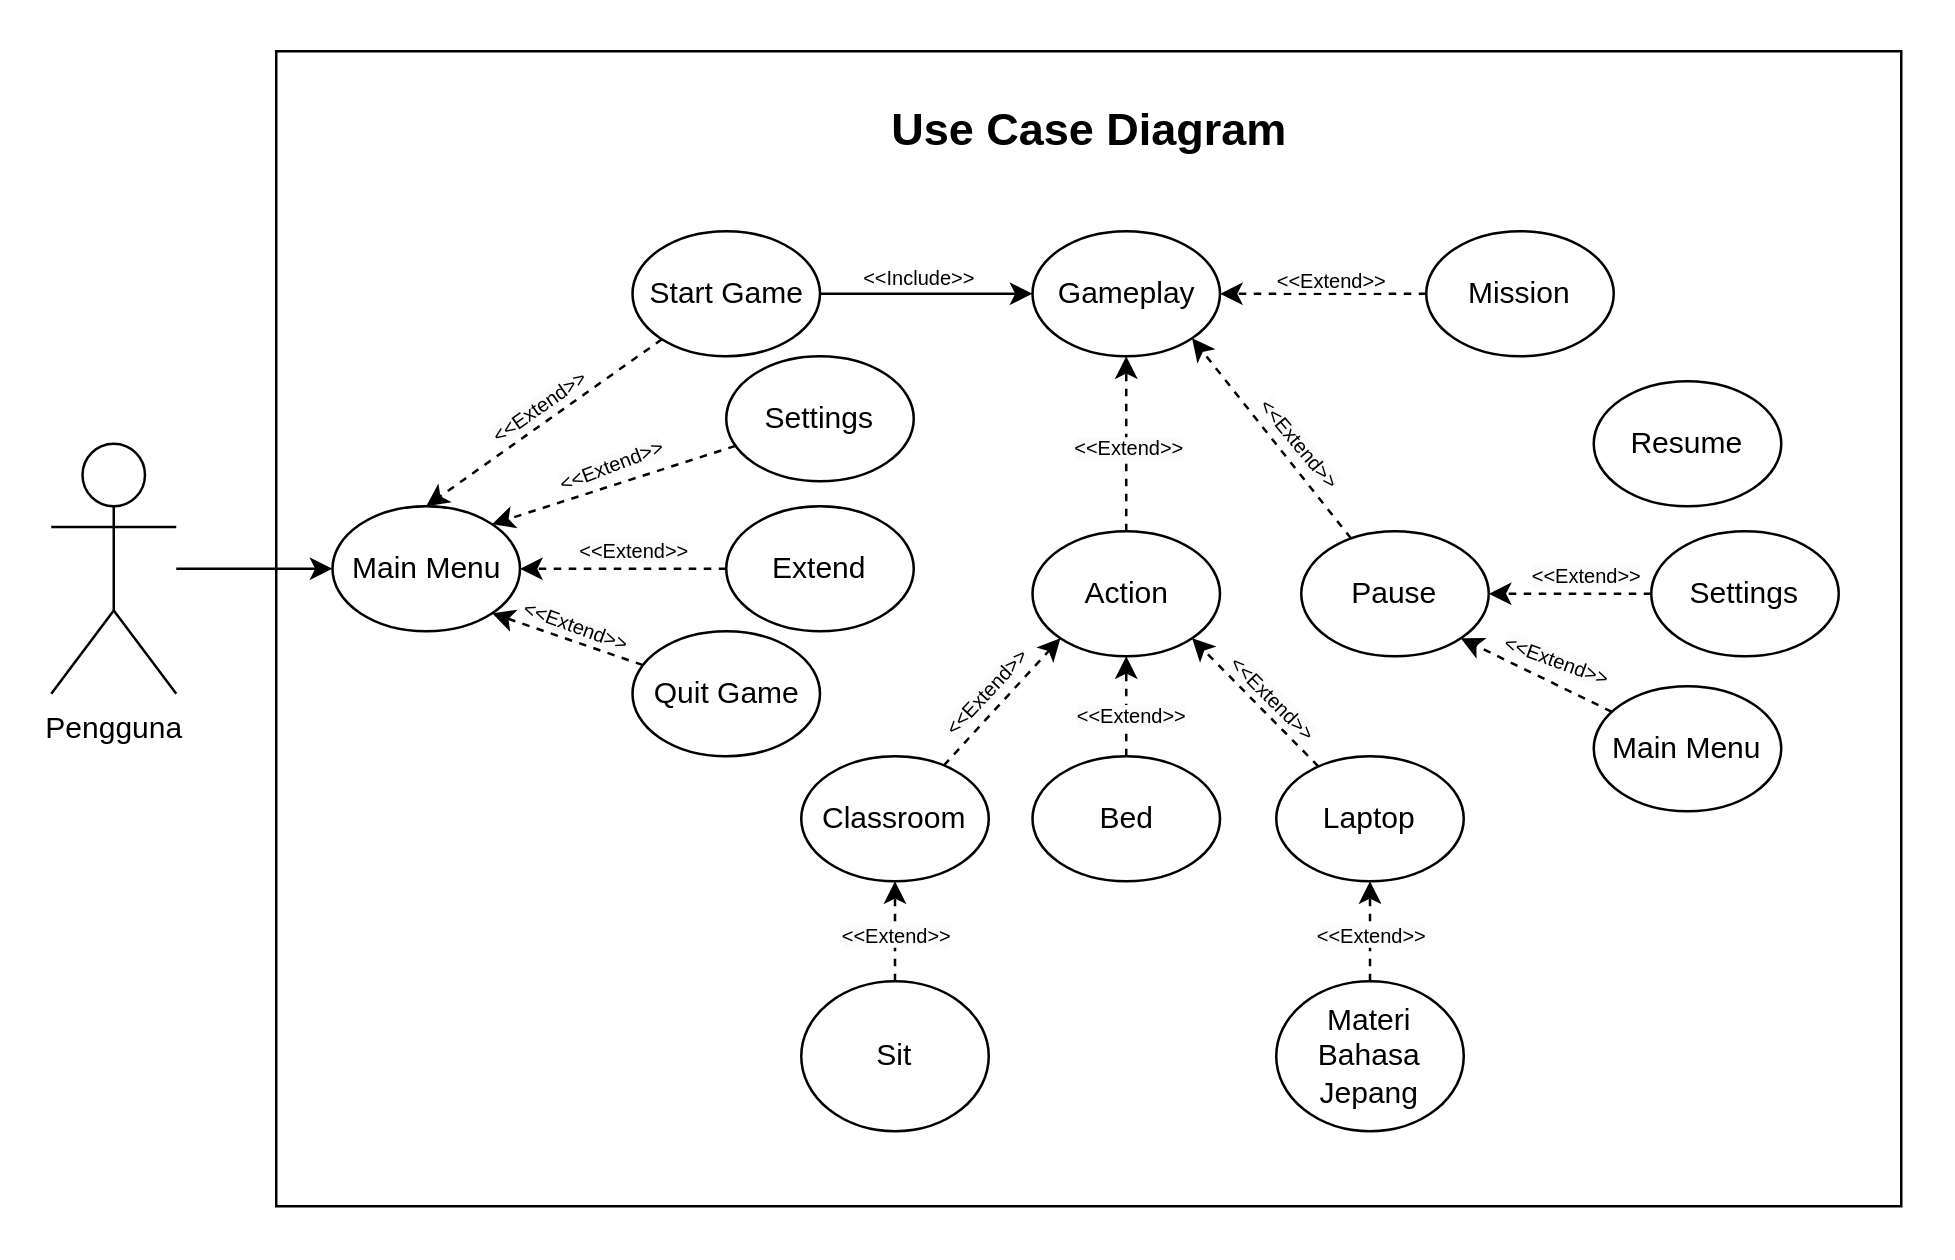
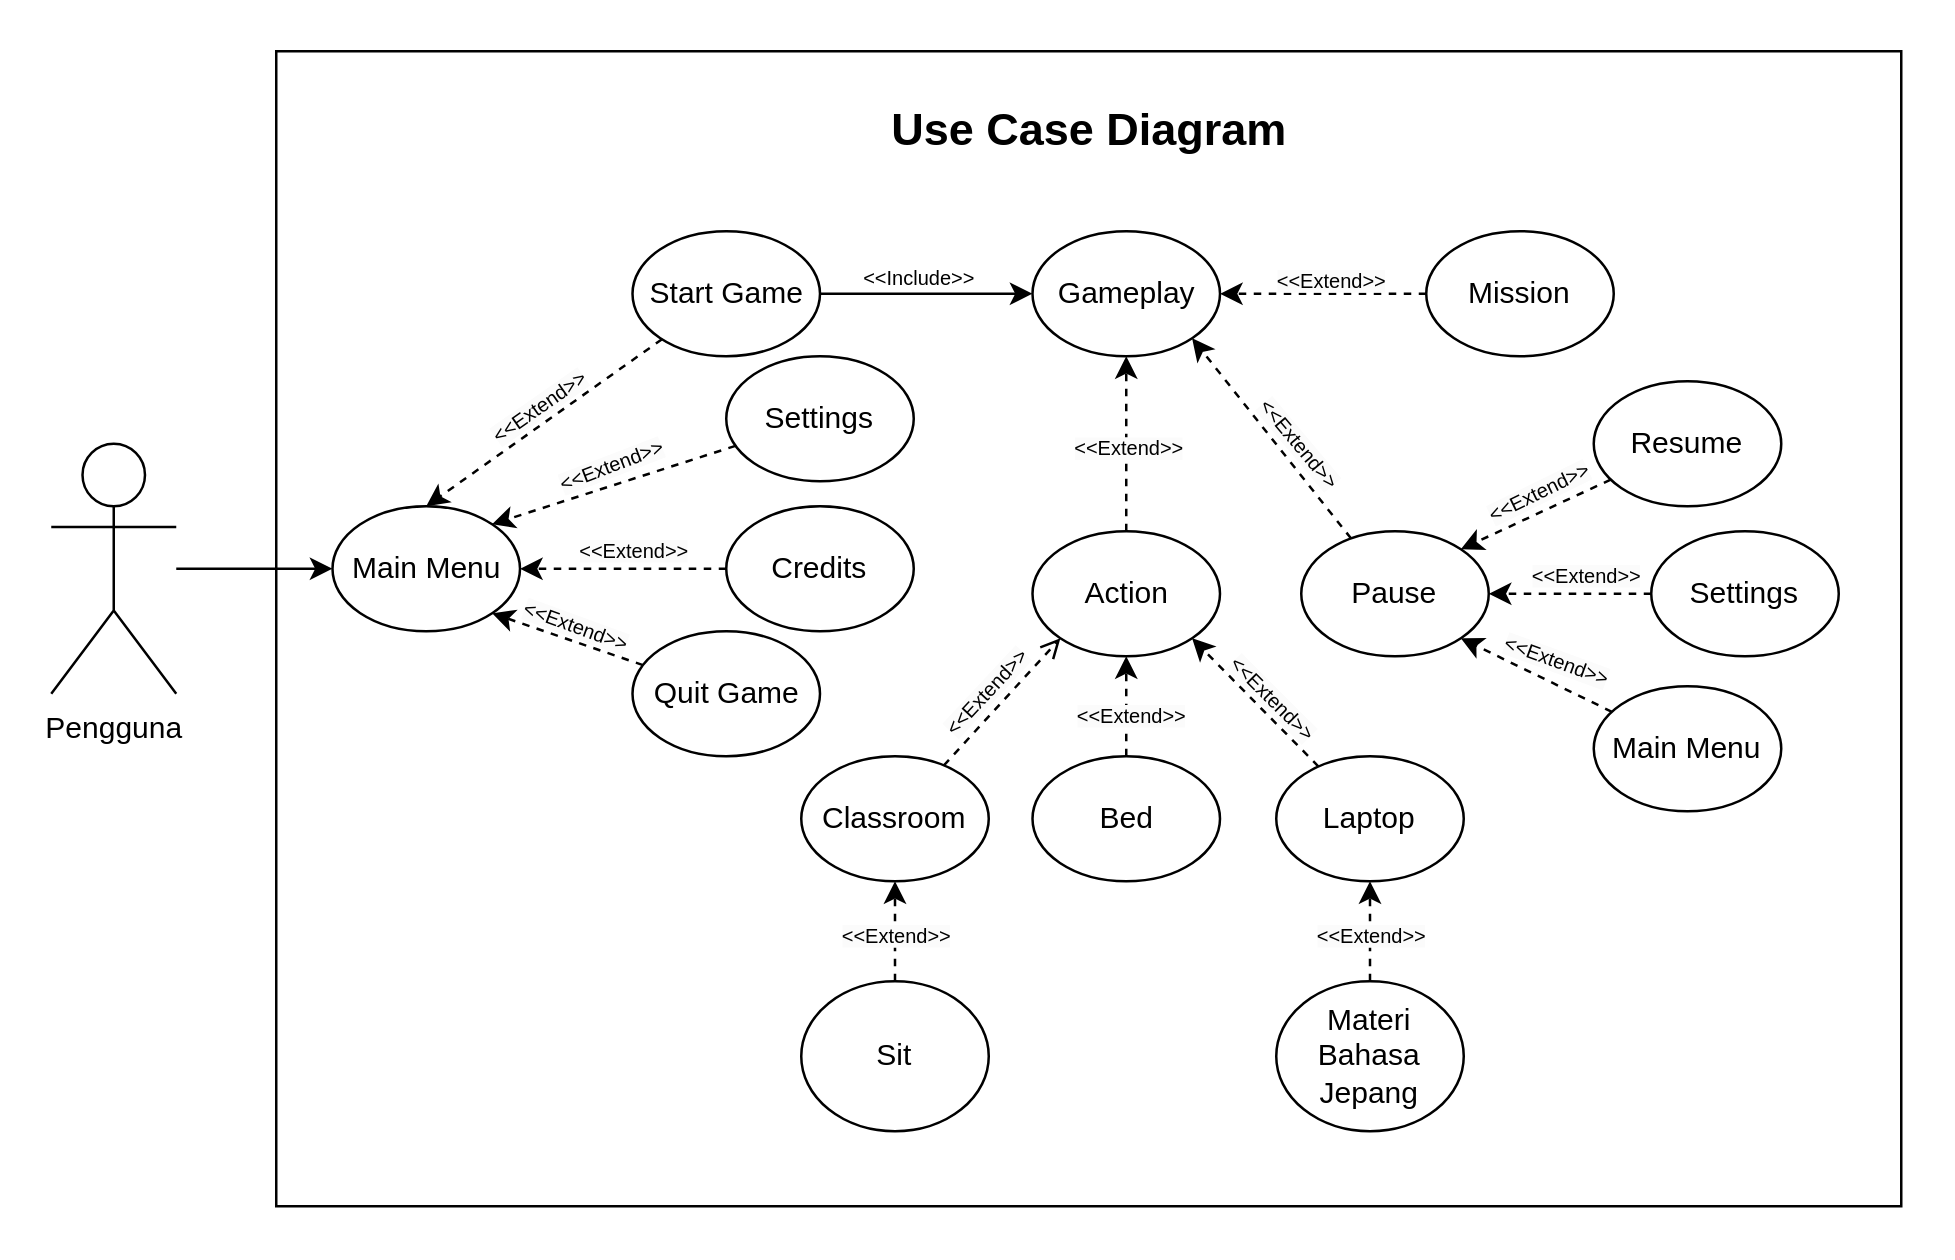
  <mxCell id="0" />
  <mxCell id="1" parent="0" />
  <mxCell id="2" value="" style="rounded=0;whiteSpace=wrap;html=1;movable=1;resizable=1;rotatable=1;deletable=1;editable=1;locked=0;connectable=1;" parent="1" vertex="1"><mxGeometry x="110" y="20" width="650" height="462" as="geometry" /></mxCell>
  <mxCell id="3" value="&lt;b&gt;&lt;font style=&quot;font-size: 18px;&quot;&gt;Use Case Diagram&lt;/font&gt;&lt;/b&gt;" style="text;html=1;align=center;verticalAlign=middle;resizable=0;points=[];autosize=1;strokeColor=none;fillColor=none;" parent="1" vertex="1"><mxGeometry x="345" y="32" width="180" height="40" as="geometry" /></mxCell>
  <mxCell id="4" style="rounded=0;orthogonalLoop=1;jettySize=auto;html=1;entryX=0;entryY=0.5;entryDx=0;entryDy=0;" parent="1" source="5" target="6" edge="1"><mxGeometry relative="1" as="geometry" /></mxCell>
  <mxCell id="5" value="Pengguna" style="shape=umlActor;verticalLabelPosition=bottom;verticalAlign=top;html=1;outlineConnect=0;" parent="1" vertex="1"><mxGeometry x="20" y="177" width="50" height="100" as="geometry" /></mxCell>
  <mxCell id="6" value="Main Menu" style="ellipse;whiteSpace=wrap;html=1;" parent="1" vertex="1"><mxGeometry x="132.5" y="202" width="75" height="50" as="geometry" /></mxCell>
  <mxCell id="7" value="Gameplay" style="ellipse;whiteSpace=wrap;html=1;" parent="1" vertex="1"><mxGeometry x="412.5" y="92" width="75" height="50" as="geometry" /></mxCell>
  <mxCell id="8" value="Settings" style="ellipse;whiteSpace=wrap;html=1;" parent="1" vertex="1"><mxGeometry x="290" y="142" width="75" height="50" as="geometry" /></mxCell>
  <mxCell id="9" style="edgeStyle=orthogonalEdgeStyle;rounded=0;orthogonalLoop=1;jettySize=auto;html=1;entryX=1;entryY=0.5;entryDx=0;entryDy=0;dashed=1;" parent="1" source="11" target="6" edge="1"><mxGeometry relative="1" as="geometry" /></mxCell>
  <mxCell id="10" value="&lt;span style=&quot;background-color: rgb(251, 251, 251); font-size: 8px;&quot;&gt;&lt;font style=&quot;font-size: 8px;&quot;&gt;&amp;lt;&amp;lt;Extend&amp;gt;&amp;gt;&lt;/font&gt;&lt;/span&gt;" style="edgeLabel;html=1;align=center;verticalAlign=middle;resizable=0;points=[];fontSize=8;" parent="9" vertex="1" connectable="0"><mxGeometry x="-0.081" relative="1" as="geometry"><mxPoint y="-8" as="offset" /></mxGeometry></mxCell>
- <mxCell id="11" value="Extend" style="ellipse;whiteSpace=wrap;html=1;" parent="1" vertex="1"><mxGeometry x="290" y="202" width="75" height="50" as="geometry" /></mxCell>
+ <mxCell id="11" value="Credits" style="ellipse;whiteSpace=wrap;html=1;" parent="1" vertex="1"><mxGeometry x="290" y="202" width="75" height="50" as="geometry" /></mxCell>
  <mxCell id="12" style="rounded=0;orthogonalLoop=1;jettySize=auto;html=1;entryX=1;entryY=1;entryDx=0;entryDy=0;dashed=1;" parent="1" source="13" target="6" edge="1"><mxGeometry relative="1" as="geometry" /></mxCell>
  <mxCell id="13" value="Quit Game" style="ellipse;whiteSpace=wrap;html=1;" parent="1" vertex="1"><mxGeometry x="252.5" y="252" width="75" height="50" as="geometry" /></mxCell>
  <mxCell id="14" style="rounded=0;orthogonalLoop=1;jettySize=auto;html=1;entryX=1;entryY=0;entryDx=0;entryDy=0;dashed=1;" parent="1" source="8" target="6" edge="1"><mxGeometry relative="1" as="geometry" /></mxCell>
  <mxCell id="15" value="&lt;span style=&quot;background-color: rgb(251, 251, 251); font-size: 8px;&quot;&gt;&lt;font style=&quot;font-size: 8px;&quot;&gt;&amp;lt;&amp;lt;Extend&amp;gt;&amp;gt;&lt;/font&gt;&lt;/span&gt;" style="edgeLabel;html=1;align=center;verticalAlign=middle;resizable=0;points=[];rotation=339;fontSize=8;" parent="14" vertex="1" connectable="0"><mxGeometry x="0.068" y="1" relative="1" as="geometry"><mxPoint x="2" y="-10" as="offset" /></mxGeometry></mxCell>
  <mxCell id="16" style="edgeStyle=orthogonalEdgeStyle;rounded=0;orthogonalLoop=1;jettySize=auto;html=1;exitX=0.5;exitY=1;exitDx=0;exitDy=0;" parent="1" edge="1"><mxGeometry relative="1" as="geometry"><mxPoint x="467.5" y="92" as="sourcePoint" /><mxPoint x="467.5" y="92" as="targetPoint" /></mxGeometry></mxCell>
  <mxCell id="17" style="rounded=0;orthogonalLoop=1;jettySize=auto;html=1;entryX=1;entryY=0.5;entryDx=0;entryDy=0;dashed=1;" parent="1" source="19" target="7" edge="1"><mxGeometry relative="1" as="geometry" /></mxCell>
  <mxCell id="18" value="&lt;span style=&quot;font-size: 8px; background-color: rgb(251, 251, 251);&quot;&gt;&amp;lt;&amp;lt;Extend&amp;gt;&amp;gt;&lt;/span&gt;" style="edgeLabel;html=1;align=center;verticalAlign=middle;resizable=0;points=[];rotation=0;fontSize=8;" parent="17" vertex="1" connectable="0"><mxGeometry x="0.047" y="-1" relative="1" as="geometry"><mxPoint x="4" y="-5" as="offset" /></mxGeometry></mxCell>
  <mxCell id="19" value="Mission" style="ellipse;whiteSpace=wrap;html=1;" parent="1" vertex="1"><mxGeometry x="570" y="92" width="75" height="50" as="geometry" /></mxCell>
  <mxCell id="20" style="rounded=0;orthogonalLoop=1;jettySize=auto;html=1;entryX=1;entryY=1;entryDx=0;entryDy=0;dashed=1;" parent="1" source="22" target="7" edge="1"><mxGeometry relative="1" as="geometry" /></mxCell>
  <mxCell id="21" value="&lt;span style=&quot;font-size: 8px; background-color: rgb(251, 251, 251);&quot;&gt;&amp;lt;&amp;lt;Extend&amp;gt;&amp;gt;&lt;/span&gt;" style="edgeLabel;html=1;align=center;verticalAlign=middle;resizable=0;points=[];fontSize=8;rotation=50;" parent="20" vertex="1" connectable="0"><mxGeometry x="0.166" y="-2" relative="1" as="geometry"><mxPoint x="15" y="10" as="offset" /></mxGeometry></mxCell>
  <mxCell id="22" value="Pause" style="ellipse;whiteSpace=wrap;html=1;" parent="1" vertex="1"><mxGeometry x="520" y="212" width="75" height="50" as="geometry" /></mxCell>
  <mxCell id="23" style="rounded=0;orthogonalLoop=1;jettySize=auto;html=1;entryX=0.5;entryY=1;entryDx=0;entryDy=0;dashed=1;" parent="1" source="25" target="7" edge="1"><mxGeometry relative="1" as="geometry" /></mxCell>
  <mxCell id="24" value="&lt;span style=&quot;font-size: 8px; background-color: rgb(251, 251, 251);&quot;&gt;&amp;lt;&amp;lt;Extend&amp;gt;&amp;gt;&lt;/span&gt;" style="edgeLabel;html=1;align=center;verticalAlign=middle;resizable=0;points=[];rotation=0;fontSize=8;" parent="23" vertex="1" connectable="0"><mxGeometry x="0.071" relative="1" as="geometry"><mxPoint y="3" as="offset" /></mxGeometry></mxCell>
  <mxCell id="25" value="Action" style="ellipse;whiteSpace=wrap;html=1;" parent="1" vertex="1"><mxGeometry x="412.5" y="212" width="75" height="50" as="geometry" /></mxCell>
  <mxCell id="26" style="rounded=0;orthogonalLoop=1;jettySize=auto;html=1;entryX=1;entryY=1;entryDx=0;entryDy=0;dashed=1;" parent="1" source="28" target="25" edge="1"><mxGeometry relative="1" as="geometry" /></mxCell>
  <mxCell id="27" value="&lt;span style=&quot;font-size: 8px; background-color: rgb(251, 251, 251);&quot;&gt;&amp;lt;&amp;lt;Extend&amp;gt;&amp;gt;&lt;/span&gt;" style="edgeLabel;html=1;align=center;verticalAlign=middle;resizable=0;points=[];rotation=45;fontSize=8;" parent="26" vertex="1" connectable="0"><mxGeometry x="-0.238" relative="1" as="geometry"><mxPoint x="1" y="-9" as="offset" /></mxGeometry></mxCell>
  <mxCell id="28" value="Laptop" style="ellipse;whiteSpace=wrap;html=1;" parent="1" vertex="1"><mxGeometry x="510" y="302" width="75" height="50" as="geometry" /></mxCell>
  <mxCell id="29" style="rounded=0;orthogonalLoop=1;jettySize=auto;html=1;entryX=0.5;entryY=1;entryDx=0;entryDy=0;dashed=1;" parent="1" source="31" target="25" edge="1"><mxGeometry relative="1" as="geometry" /></mxCell>
  <mxCell id="30" value="&lt;span style=&quot;font-size: 8px; background-color: rgb(251, 251, 251);&quot;&gt;&amp;lt;&amp;lt;Extend&amp;gt;&amp;gt;&lt;/span&gt;" style="edgeLabel;html=1;align=center;verticalAlign=middle;resizable=0;points=[];fontSize=8;" parent="29" vertex="1" connectable="0"><mxGeometry x="-0.059" y="1" relative="1" as="geometry"><mxPoint x="2" y="2" as="offset" /></mxGeometry></mxCell>
  <mxCell id="31" value="Bed" style="ellipse;whiteSpace=wrap;html=1;" parent="1" vertex="1"><mxGeometry x="412.5" y="302" width="75" height="50" as="geometry" /></mxCell>
- <mxCell id="32" style="rounded=0;orthogonalLoop=1;jettySize=auto;html=1;entryX=0;entryY=1;entryDx=0;entryDy=0;dashed=1;" parent="1" source="34" target="25" edge="1"><mxGeometry relative="1" as="geometry" /></mxCell>
+ <mxCell id="32" style="rounded=0;orthogonalLoop=1;jettySize=auto;html=1;entryX=0;entryY=1;entryDx=0;entryDy=0;dashed=1;endArrow=open;" parent="1" source="34" target="25" edge="1"><mxGeometry relative="1" as="geometry" /></mxCell>
  <mxCell id="33" value="&lt;span style=&quot;font-size: 8px; background-color: rgb(251, 251, 251);&quot;&gt;&amp;lt;&amp;lt;Extend&amp;gt;&amp;gt;&lt;/span&gt;" style="edgeLabel;html=1;align=center;verticalAlign=middle;resizable=0;points=[];rotation=313;fontSize=8;" parent="32" vertex="1" connectable="0"><mxGeometry x="-0.203" relative="1" as="geometry"><mxPoint x="-2" y="-9" as="offset" /></mxGeometry></mxCell>
  <mxCell id="34" value="Classroom" style="ellipse;whiteSpace=wrap;html=1;" parent="1" vertex="1"><mxGeometry x="320" y="302" width="75" height="50" as="geometry" /></mxCell>
+ <mxCell id="35" style="rounded=0;orthogonalLoop=1;jettySize=auto;html=1;entryX=1;entryY=0;entryDx=0;entryDy=0;dashed=1;" parent="1" source="37" target="22" edge="1"><mxGeometry relative="1" as="geometry" /></mxCell>
+ <mxCell id="36" value="&lt;span style=&quot;font-size: 8px; background-color: rgb(251, 251, 251);&quot;&gt;&amp;lt;&amp;lt;Extend&amp;gt;&amp;gt;&lt;/span&gt;" style="edgeLabel;html=1;align=center;verticalAlign=middle;resizable=0;points=[];rotation=334;fontSize=8;" parent="35" vertex="1" connectable="0"><mxGeometry x="-0.126" y="-1" relative="1" as="geometry"><mxPoint x="-3" y="-6" as="offset" /></mxGeometry></mxCell>
  <mxCell id="37" value="Resume" style="ellipse;whiteSpace=wrap;html=1;" parent="1" vertex="1"><mxGeometry x="637" y="152" width="75" height="50" as="geometry" /></mxCell>
  <mxCell id="38" style="rounded=0;orthogonalLoop=1;jettySize=auto;html=1;entryX=1;entryY=0.5;entryDx=0;entryDy=0;dashed=1;" parent="1" source="40" target="22" edge="1"><mxGeometry relative="1" as="geometry" /></mxCell>
  <mxCell id="39" value="&lt;span style=&quot;font-size: 8px; background-color: rgb(251, 251, 251);&quot;&gt;&amp;lt;&amp;lt;Extend&amp;gt;&amp;gt;&lt;/span&gt;" style="edgeLabel;html=1;align=center;verticalAlign=middle;resizable=0;points=[];fontSize=8;" parent="38" vertex="1" connectable="0"><mxGeometry x="0.009" y="2" relative="1" as="geometry"><mxPoint x="6" y="-10" as="offset" /></mxGeometry></mxCell>
  <mxCell id="40" value="Settings" style="ellipse;whiteSpace=wrap;html=1;" parent="1" vertex="1"><mxGeometry x="660" y="212" width="75" height="50" as="geometry" /></mxCell>
  <mxCell id="41" style="rounded=0;orthogonalLoop=1;jettySize=auto;html=1;entryX=1;entryY=1;entryDx=0;entryDy=0;dashed=1;" parent="1" source="43" target="22" edge="1"><mxGeometry relative="1" as="geometry" /></mxCell>
  <mxCell id="42" value="&lt;span style=&quot;font-size: 8px; background-color: rgb(251, 251, 251);&quot;&gt;&amp;lt;&amp;lt;Extend&amp;gt;&amp;gt;&lt;/span&gt;" style="edgeLabel;html=1;align=center;verticalAlign=middle;resizable=0;points=[];rotation=20;fontSize=8;" parent="41" vertex="1" connectable="0"><mxGeometry x="-0.013" y="1" relative="1" as="geometry"><mxPoint x="8" y="-7" as="offset" /></mxGeometry></mxCell>
  <mxCell id="43" value="Main Menu" style="ellipse;whiteSpace=wrap;html=1;" parent="1" vertex="1"><mxGeometry x="637" y="274" width="75" height="50" as="geometry" /></mxCell>
  <mxCell id="44" style="rounded=0;orthogonalLoop=1;jettySize=auto;html=1;entryX=0.5;entryY=1;entryDx=0;entryDy=0;dashed=1;" parent="1" source="46" target="28" edge="1"><mxGeometry relative="1" as="geometry" /></mxCell>
  <mxCell id="45" value="&lt;span style=&quot;font-size: 8px; background-color: rgb(251, 251, 251);&quot;&gt;&amp;lt;&amp;lt;Extend&amp;gt;&amp;gt;&lt;/span&gt;" style="edgeLabel;html=1;align=center;verticalAlign=middle;resizable=0;points=[];fontSize=8;" parent="44" vertex="1" connectable="0"><mxGeometry x="-0.073" relative="1" as="geometry"><mxPoint as="offset" /></mxGeometry></mxCell>
  <mxCell id="46" value="Materi Bahasa Jepang" style="ellipse;whiteSpace=wrap;html=1;" parent="1" vertex="1"><mxGeometry x="510" y="392" width="75" height="60" as="geometry" /></mxCell>
  <mxCell id="47" value="&lt;span style=&quot;background-color: rgb(251, 251, 251); font-size: 8px;&quot;&gt;&lt;font style=&quot;font-size: 8px;&quot;&gt;&amp;lt;&amp;lt;Extend&amp;gt;&amp;gt;&lt;/font&gt;&lt;/span&gt;" style="edgeLabel;html=1;align=center;verticalAlign=middle;resizable=0;points=[];rotation=20;fontSize=8;" parent="1" vertex="1" connectable="0"><mxGeometry x="229.501" y="249" as="geometry" /></mxCell>
  <mxCell id="48" style="rounded=0;orthogonalLoop=1;jettySize=auto;html=1;dashed=1;entryX=0.5;entryY=0;entryDx=0;entryDy=0;" parent="1" source="51" target="6" edge="1"><mxGeometry relative="1" as="geometry" /></mxCell>
  <mxCell id="49" style="rounded=0;orthogonalLoop=1;jettySize=auto;html=1;entryX=0;entryY=0.5;entryDx=0;entryDy=0;strokeColor=default;dashed=0;" parent="1" source="51" target="7" edge="1"><mxGeometry relative="1" as="geometry"><mxPoint x="430" y="117" as="targetPoint" /></mxGeometry></mxCell>
  <mxCell id="50" value="&amp;lt;&amp;lt;Include&amp;gt;&amp;gt;" style="edgeLabel;html=1;align=center;verticalAlign=middle;resizable=0;points=[];fontSize=8;" parent="49" vertex="1" connectable="0"><mxGeometry x="-0.073" y="1" relative="1" as="geometry"><mxPoint y="-6" as="offset" /></mxGeometry></mxCell>
  <mxCell id="51" value="Start Game" style="ellipse;whiteSpace=wrap;html=1;" parent="1" vertex="1"><mxGeometry x="252.5" y="92" width="75" height="50" as="geometry" /></mxCell>
  <mxCell id="52" value="&lt;span style=&quot;background-color: rgb(251, 251, 251); font-size: 8px;&quot;&gt;&lt;font style=&quot;font-size: 8px;&quot;&gt;&amp;lt;&amp;lt;Extend&amp;gt;&amp;gt;&lt;/font&gt;&lt;/span&gt;" style="edgeLabel;html=1;align=center;verticalAlign=middle;resizable=0;points=[];rotation=325;fontSize=8;" parent="1" vertex="1" connectable="0"><mxGeometry x="264" y="185.001" as="geometry"><mxPoint x="-27.959" y="-47.152" as="offset" /></mxGeometry></mxCell>
  <mxCell id="53" style="rounded=0;orthogonalLoop=1;jettySize=auto;html=1;entryX=0.5;entryY=1;entryDx=0;entryDy=0;dashed=1;" parent="1" source="55" target="34" edge="1"><mxGeometry relative="1" as="geometry"><mxPoint x="537.5" y="427" as="targetPoint" /></mxGeometry></mxCell>
  <mxCell id="54" value="&lt;span style=&quot;font-size: 8px; background-color: rgb(251, 251, 251);&quot;&gt;&amp;lt;&amp;lt;Extend&amp;gt;&amp;gt;&lt;/span&gt;" style="edgeLabel;html=1;align=center;verticalAlign=middle;resizable=0;points=[];fontSize=8;" parent="53" vertex="1" connectable="0"><mxGeometry x="-0.073" relative="1" as="geometry"><mxPoint as="offset" /></mxGeometry></mxCell>
  <mxCell id="55" value="Sit" style="ellipse;whiteSpace=wrap;html=1;" parent="1" vertex="1"><mxGeometry x="320" y="392" width="75" height="60" as="geometry" /></mxCell>
